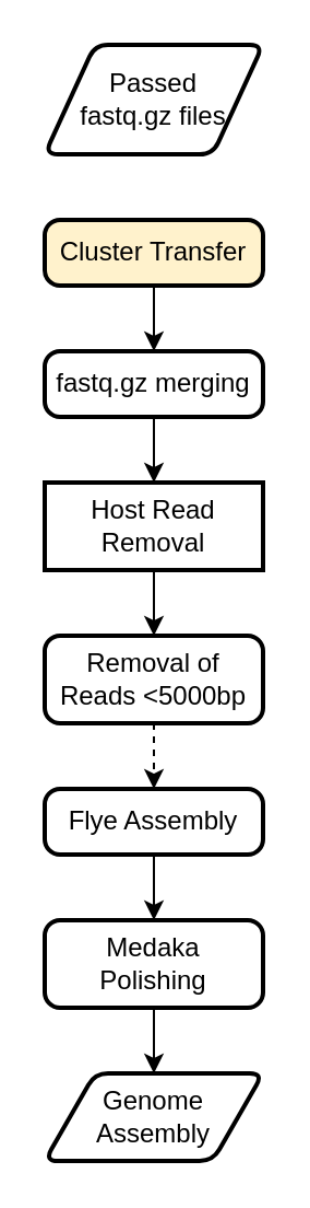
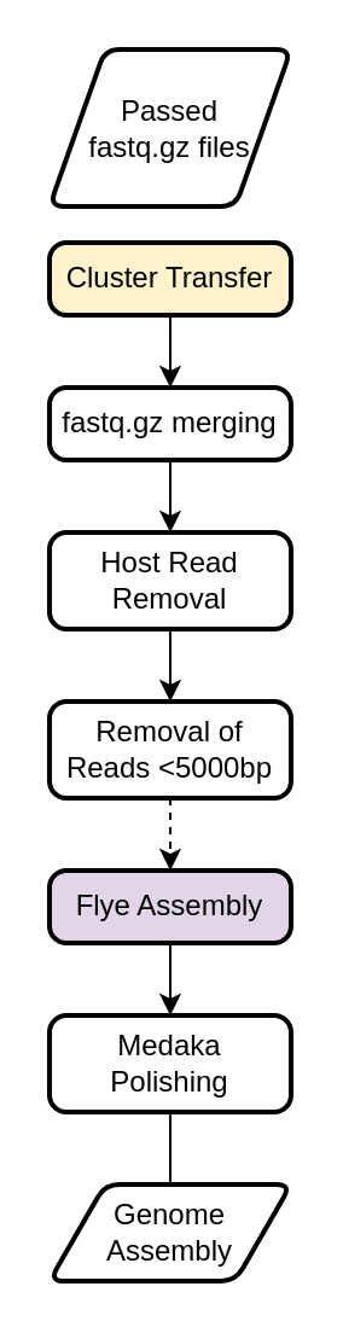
  <mxCell id="0" />
  <mxCell id="1" parent="0" />
- <mxCell id="2" value="Passed&lt;div&gt;fastq.gz files&lt;/div&gt;" style="shape=parallelogram;html=1;strokeWidth=2;perimeter=parallelogramPerimeter;whiteSpace=wrap;rounded=1;arcSize=12;size=0.23;" parent="1" vertex="1"><mxGeometry x="20" y="20" width="100" height="50" as="geometry" /></mxCell>
+ <mxCell id="2" value="Passed&lt;div&gt;fastq.gz files&lt;/div&gt;" style="shape=parallelogram;html=1;strokeWidth=2;perimeter=parallelogramPerimeter;whiteSpace=wrap;rounded=1;arcSize=12;size=0.23;" parent="1" vertex="1"><mxGeometry x="20" y="20" width="100" height="65" as="geometry" /></mxCell>
  <mxCell id="3" style="edgeStyle=orthogonalEdgeStyle;rounded=0;orthogonalLoop=1;jettySize=auto;html=1;exitX=0.5;exitY=1;exitDx=0;exitDy=0;entryX=0.5;entryY=0;entryDx=0;entryDy=0;" parent="1" source="4" target="6" edge="1"><mxGeometry relative="1" as="geometry" /></mxCell>
  <mxCell id="4" value="Cluster Transfer" style="rounded=1;whiteSpace=wrap;html=1;absoluteArcSize=1;arcSize=14;strokeWidth=2;fillColor=#fff2cc;" parent="1" vertex="1"><mxGeometry x="20" y="100" width="100" height="30" as="geometry" /></mxCell>
  <mxCell id="5" style="edgeStyle=orthogonalEdgeStyle;rounded=0;orthogonalLoop=1;jettySize=auto;html=1;exitX=0.5;exitY=1;exitDx=0;exitDy=0;entryX=0.5;entryY=0;entryDx=0;entryDy=0;" parent="1" source="6" target="15" edge="1"><mxGeometry relative="1" as="geometry" /></mxCell>
  <mxCell id="6" value="fastq.gz merging" style="rounded=1;whiteSpace=wrap;html=1;absoluteArcSize=1;arcSize=14;strokeWidth=2;" parent="1" vertex="1"><mxGeometry x="20" y="160" width="100" height="30" as="geometry" /></mxCell>
  <mxCell id="7" style="edgeStyle=orthogonalEdgeStyle;rounded=0;orthogonalLoop=1;jettySize=auto;html=1;exitX=0.5;exitY=1;exitDx=0;exitDy=0;entryX=0.5;entryY=0;entryDx=0;entryDy=0;dashed=1;" parent="1" source="8" target="10" edge="1"><mxGeometry relative="1" as="geometry" /></mxCell>
  <mxCell id="8" value="Removal of Reads &amp;lt;5000bp" style="rounded=1;whiteSpace=wrap;html=1;absoluteArcSize=1;arcSize=14;strokeWidth=2;" parent="1" vertex="1"><mxGeometry x="20" y="290" width="100" height="40" as="geometry" /></mxCell>
  <mxCell id="9" style="edgeStyle=orthogonalEdgeStyle;rounded=0;orthogonalLoop=1;jettySize=auto;html=1;exitX=0.5;exitY=1;exitDx=0;exitDy=0;entryX=0.5;entryY=0;entryDx=0;entryDy=0;" parent="1" source="10" target="12" edge="1"><mxGeometry relative="1" as="geometry" /></mxCell>
- <mxCell id="10" value="Flye Assembly" style="rounded=1;whiteSpace=wrap;html=1;absoluteArcSize=1;arcSize=14;strokeWidth=2;" parent="1" vertex="1"><mxGeometry x="20" y="360" width="100" height="30" as="geometry" /></mxCell>
- <mxCell id="11" style="edgeStyle=orthogonalEdgeStyle;rounded=0;orthogonalLoop=1;jettySize=auto;html=1;exitX=0.5;exitY=1;exitDx=0;exitDy=0;entryX=0.5;entryY=0;entryDx=0;entryDy=0;" parent="1" source="12" target="13" edge="1"><mxGeometry relative="1" as="geometry" /></mxCell>
+ <mxCell id="10" value="Flye Assembly" style="rounded=1;whiteSpace=wrap;html=1;absoluteArcSize=1;arcSize=14;strokeWidth=2;fillColor=#e1d5e7;" parent="1" vertex="1"><mxGeometry x="20" y="360" width="100" height="30" as="geometry" /></mxCell>
+ <mxCell id="11" style="edgeStyle=orthogonalEdgeStyle;rounded=0;orthogonalLoop=1;jettySize=auto;html=1;exitX=0.5;exitY=1;exitDx=0;exitDy=0;entryX=0.5;entryY=0;entryDx=0;entryDy=0;endArrow=none;" parent="1" source="12" target="13" edge="1"><mxGeometry relative="1" as="geometry" /></mxCell>
  <mxCell id="12" value="Medaka&lt;div&gt;Polishing&lt;/div&gt;" style="rounded=1;whiteSpace=wrap;html=1;absoluteArcSize=1;arcSize=14;strokeWidth=2;" parent="1" vertex="1"><mxGeometry x="20" y="420" width="100" height="40" as="geometry" /></mxCell>
  <mxCell id="13" value="Genome Assembly" style="shape=parallelogram;html=1;strokeWidth=2;perimeter=parallelogramPerimeter;whiteSpace=wrap;rounded=1;arcSize=12;size=0.23;" parent="1" vertex="1"><mxGeometry x="20" y="490" width="100" height="40" as="geometry" /></mxCell>
  <mxCell id="14" style="edgeStyle=orthogonalEdgeStyle;rounded=0;orthogonalLoop=1;jettySize=auto;html=1;exitX=0.5;exitY=1;exitDx=0;exitDy=0;entryX=0.5;entryY=0;entryDx=0;entryDy=0;" parent="1" source="15" target="8" edge="1"><mxGeometry relative="1" as="geometry" /></mxCell>
- <mxCell id="15" value="Host Read Removal" style="whiteSpace=wrap;html=1;absoluteArcSize=1;arcSize=14;strokeWidth=2;rounded=0;" parent="1" vertex="1"><mxGeometry x="20" y="220" width="100" height="40" as="geometry" /></mxCell>
+ <mxCell id="15" value="Host Read Removal" style="rounded=1;whiteSpace=wrap;html=1;absoluteArcSize=1;arcSize=14;strokeWidth=2;" parent="1" vertex="1"><mxGeometry x="20" y="220" width="100" height="40" as="geometry" /></mxCell>
